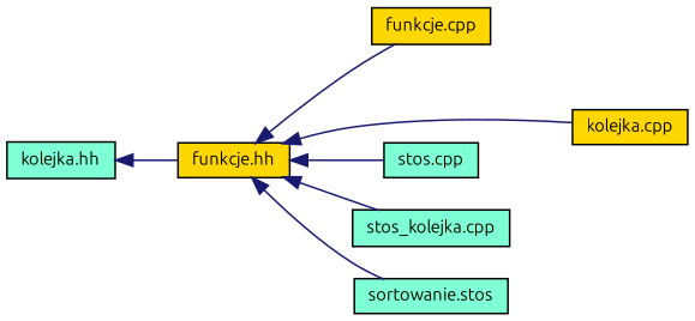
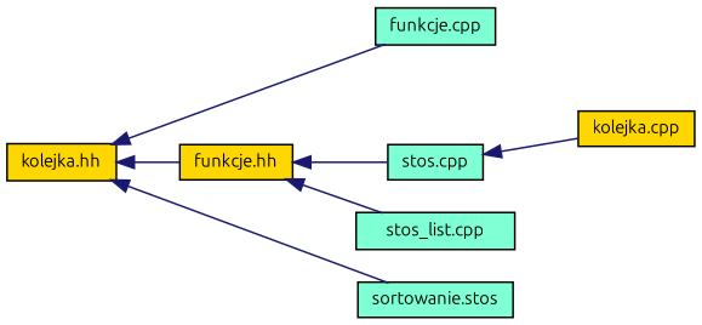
  digraph {
    fontname=Ubuntu
    rankdir=LR
    node [color=black fillcolor=aquamarine fontname=Ubuntu fontsize=10 shape=record style=filled]
    edge [color=midnightblue dir=back fontname=Ubuntu fontsize=10 labelfontname=Helvetica labelfontsize=10 style=solid]
-   n1 [fontcolor=black height=0.2 label="kolejka.hh" width=0.4]
+   n1 [fillcolor=gold fontcolor=black height=0.2 label="kolejka.hh" width=0.4]
    n2 [fillcolor=gold height=0.2 label="funkcje.hh" width=0.4]
-   n3 [fillcolor=gold height=0.2 label="funkcje.cpp" width=0.4]
+   n3 [height=0.2 label="funkcje.cpp" width=0.4]
    n4 [fillcolor=gold height=0.2 label="kolejka.cpp" width=0.4]
    n5 [height=0.2 label="sortowanie.stos" width=0.4]
    n6 [height=0.2 label="stos.cpp" width=0.4]
-   n7 [height=0.2 label="stos_kolejka.cpp" width=0.4]
+   n7 [height=0.2 label="stos_list.cpp" width=0.4]
    n1 -> n2
-   n2 -> n3
-   n2 -> n4
-   n2 -> n5
+   n1 -> n3
+   n6 -> n4
+   n1 -> n5
    n2 -> n6
    n2 -> n7
  }
